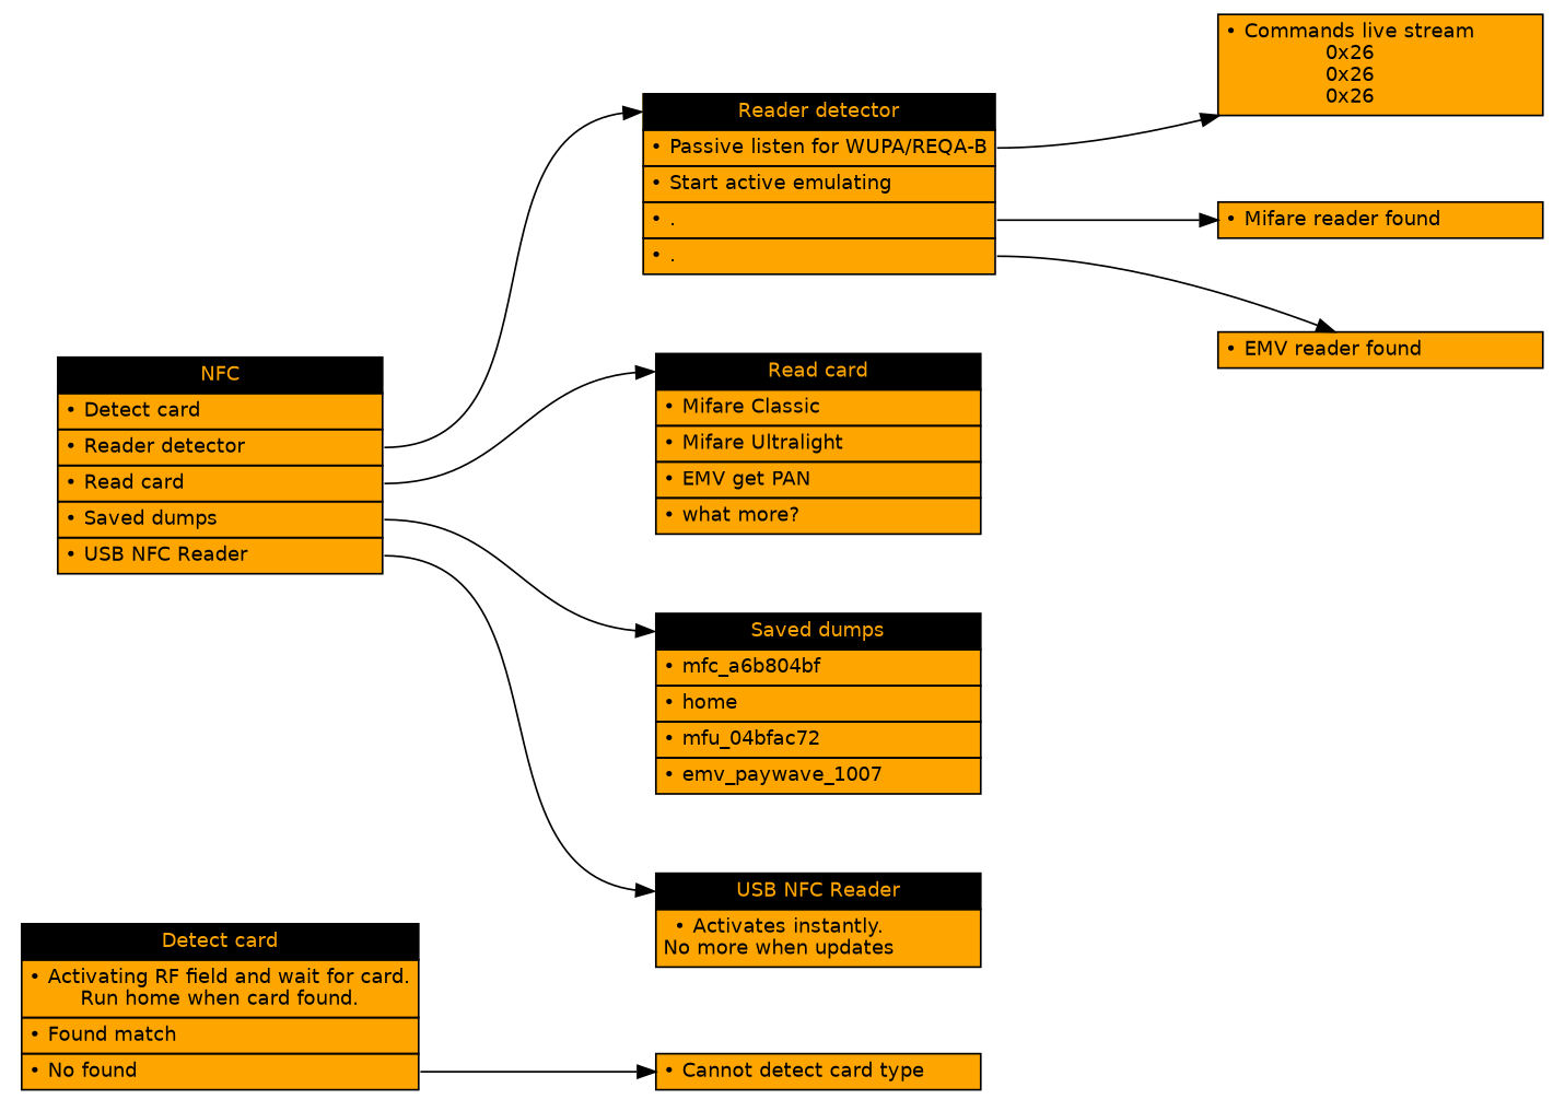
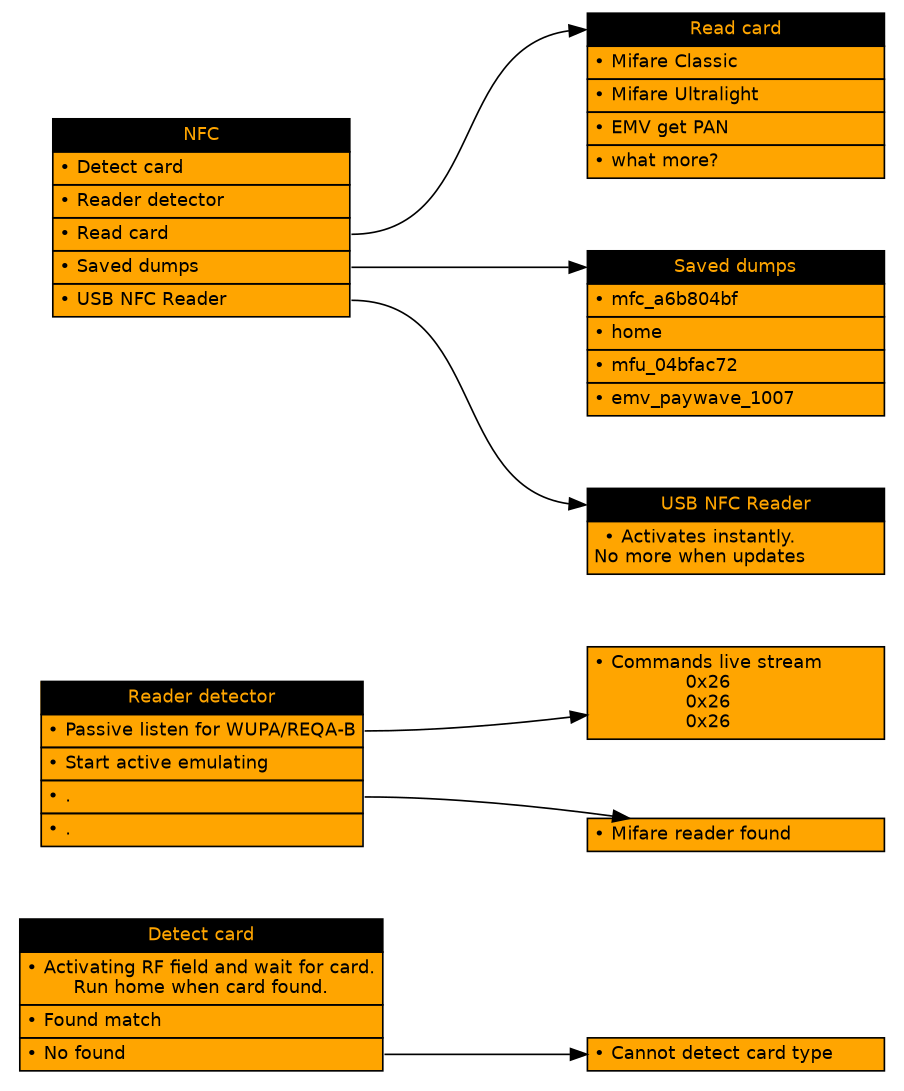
  digraph {
    nodesep=0.5
    rankdir=LR
    ranksep=1.5
    style=filled
    node [fontname=Helvetica fontsize=11 shape=plaintext]
    edge [headport=0 tailport=2]
    n1 [label=<     <TABLE BORDER="0" CELLBORDER="1" CELLSPACING="0" BGCOLOR="orange" CELLPADDING="3" PORT="t">       <TR><TD WIDTH="180" PORT="0" ALIGN="left">• Cannot detect card type</TD></TR>     </TABLE>   >]
    n2 [label=<     <TABLE BORDER="0" CELLBORDER="1" CELLSPACING="0" BGCOLOR="orange" CELLPADDING="3" PORT="t">       <TR><TD PORT="h" BGCOLOR="black" WIDTH="180"><FONT COLOR="orange">Detect card</FONT></TD></TR>       <TR><TD WIDTH="180" PORT="0" ALIGN="left">• Activating RF field and wait for card.<br/>Run home when card found.</TD></TR>       <TR><TD WIDTH="180" PORT="1" ALIGN="left">• Found match</TD></TR>       <TR><TD WIDTH="180" PORT="2" ALIGN="left">• No found</TD></TR>     </TABLE>   >]
    n3 [label=<     <TABLE BORDER="0" CELLBORDER="1" CELLSPACING="0" BGCOLOR="orange" CELLPADDING="3" PORT="t">       <TR><TD WIDTH="180" PORT="0" ALIGN="left">• Commands live stream<br/>0x26<br/>0x26<br/>0x26</TD></TR>     </TABLE>   >]
    n4 [label=<     <TABLE BORDER="0" CELLBORDER="1" CELLSPACING="0" BGCOLOR="orange" CELLPADDING="3" PORT="t">       <TR><TD WIDTH="180" PORT="0" ALIGN="left">• Mifare reader found</TD></TR>     </TABLE>   >]
-   n5 [label=<     <TABLE BORDER="0" CELLBORDER="1" CELLSPACING="0" BGCOLOR="orange" CELLPADDING="3" PORT="t">       <TR><TD WIDTH="180" PORT="0" ALIGN="left">• EMV reader found</TD></TR>     </TABLE>   >]
    n6 [label=<     <TABLE BORDER="0" CELLBORDER="1" CELLSPACING="0" BGCOLOR="orange" CELLPADDING="3" PORT="t">       <TR><TD PORT="h" BGCOLOR="black" WIDTH="180"><FONT COLOR="orange">Reader detector</FONT></TD></TR>       <TR><TD WIDTH="180" PORT="0" ALIGN="left">• Passive listen for WUPA/REQA-B</TD></TR>       <TR><TD WIDTH="180" PORT="1" ALIGN="left">• Start active emulating</TD></TR>       <TR><TD WIDTH="180" PORT="2" ALIGN="left">• .</TD></TR>       <TR><TD WIDTH="180" PORT="3" ALIGN="left">• .</TD></TR>     </TABLE>   >]
    n7 [label=<     <TABLE BORDER="0" CELLBORDER="1" CELLSPACING="0" BGCOLOR="orange" CELLPADDING="3" PORT="t">       <TR><TD PORT="h" BGCOLOR="black" WIDTH="180"><FONT COLOR="orange">Read card</FONT></TD></TR>       <TR><TD WIDTH="180" PORT="0" ALIGN="left">• Mifare Classic</TD></TR>       <TR><TD WIDTH="180" PORT="1" ALIGN="left">• Mifare Ultralight</TD></TR>       <TR><TD WIDTH="180" PORT="2" ALIGN="left">• EMV get PAN</TD></TR>       <TR><TD WIDTH="180" PORT="3" ALIGN="left">• what more?</TD></TR>     </TABLE>   >]
    n8 [label=<     <TABLE BORDER="0" CELLBORDER="1" CELLSPACING="0" BGCOLOR="orange" CELLPADDING="3" PORT="t">       <TR><TD PORT="h" BGCOLOR="black" WIDTH="180"><FONT COLOR="orange">Saved dumps</FONT></TD></TR>       <TR><TD WIDTH="180" PORT="0" ALIGN="left">• mfc_a6b804bf</TD></TR>       <TR><TD WIDTH="180" PORT="1" ALIGN="left">• home</TD></TR>       <TR><TD WIDTH="180" PORT="2" ALIGN="left">• mfu_04bfac72</TD></TR>       <TR><TD WIDTH="180" PORT="3" ALIGN="left">• emv_paywave_1007</TD></TR>     </TABLE>   >]
    n9 [label=<     <TABLE BORDER="0" CELLBORDER="1" CELLSPACING="0" BGCOLOR="orange" CELLPADDING="3" PORT="t">       <TR><TD PORT="h" BGCOLOR="black" WIDTH="180"><FONT COLOR="orange">USB NFC Reader</FONT></TD></TR>       <TR><TD WIDTH="180" PORT="0" ALIGN="left">• Activates instantly.<br/>No more when updates</TD></TR>     </TABLE>   >]
    n10 [label=<     <TABLE BORDER="0" CELLBORDER="1" CELLSPACING="0" BGCOLOR="orange" CELLPADDING="3" PORT="t">       <TR><TD PORT="h" BGCOLOR="black" WIDTH="180"><FONT COLOR="orange">NFC</FONT></TD></TR>       <TR><TD WIDTH="180" PORT="0" ALIGN="left">• Detect card</TD></TR>       <TR><TD WIDTH="180" PORT="1" ALIGN="left">• Reader detector</TD></TR>       <TR><TD WIDTH="180" PORT="2" ALIGN="left">• Read card</TD></TR>       <TR><TD WIDTH="180" PORT="3" ALIGN="left">• Saved dumps</TD></TR>       <TR><TD WIDTH="180" PORT="4" ALIGN="left">• USB NFC Reader</TD></TR>     </TABLE>   >]
    n2 -> n1
    n6 -> n3 [tailport=0]
    n6 -> n4
-   n6 -> n5 [tailport=3]
-   n10 -> n6 [headport=h tailport=1]
    n10 -> n7 [headport=h]
    n10 -> n8 [headport=h tailport=3]
    n10 -> n9 [headport=h tailport=4]
  }
